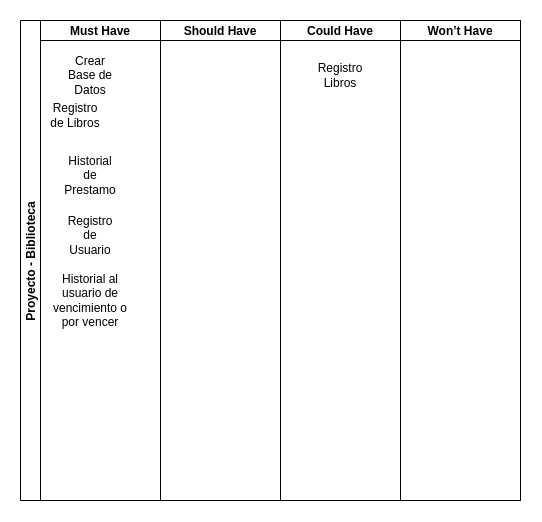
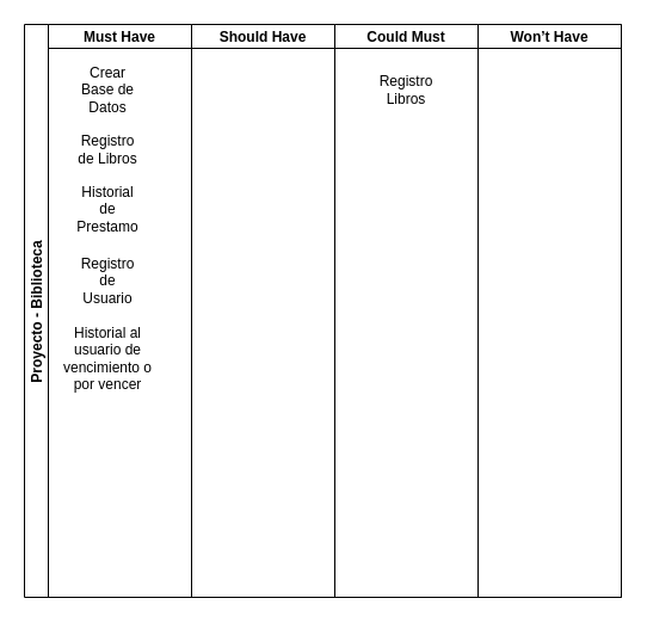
  <mxCell id="0" />
  <mxCell id="1" parent="0" />
  <mxCell id="2" value="Proyecto - Biblioteca" style="swimlane;childLayout=stackLayout;resizeParent=1;resizeParentMax=0;startSize=20;horizontal=0;horizontalStack=1;" vertex="1" parent="1"><mxGeometry x="20" y="20" width="500" height="480" as="geometry" /></mxCell>
  <mxCell id="3" value="Must Have" style="swimlane;startSize=20;" vertex="1" parent="2"><mxGeometry x="20" width="120" height="480" as="geometry" /></mxCell>
  <mxCell id="4" value="Crear Base de Datos" style="text;html=1;align=center;verticalAlign=middle;whiteSpace=wrap;rounded=0;" vertex="1" parent="3"><mxGeometry x="20" y="40" width="60" height="30" as="geometry" /></mxCell>
- <mxCell id="5" value="Registro de Libros" style="text;html=1;align=center;verticalAlign=middle;whiteSpace=wrap;rounded=0;" vertex="1" parent="3"><mxGeometry x="5" y="80" width="60" height="30" as="geometry" /></mxCell>
+ <mxCell id="5" value="Registro de Libros" style="text;html=1;align=center;verticalAlign=middle;whiteSpace=wrap;rounded=0;" vertex="1" parent="3"><mxGeometry x="20" y="90" width="60" height="30" as="geometry" /></mxCell>
  <mxCell id="6" value="Historial de Prestamo" style="text;html=1;align=center;verticalAlign=middle;whiteSpace=wrap;rounded=0;" vertex="1" parent="3"><mxGeometry x="20" y="140" width="60" height="30" as="geometry" /></mxCell>
  <mxCell id="7" value="Registro de Usuario" style="text;html=1;align=center;verticalAlign=middle;whiteSpace=wrap;rounded=0;" vertex="1" parent="3"><mxGeometry x="20" y="200" width="60" height="30" as="geometry" /></mxCell>
  <mxCell id="8" value="Historial al usuario de vencimiento o por vencer" style="text;html=1;align=center;verticalAlign=middle;whiteSpace=wrap;rounded=0;" vertex="1" parent="3"><mxGeometry x="5" y="250" width="90" height="60" as="geometry" /></mxCell>
  <mxCell id="9" value="Should Have" style="swimlane;startSize=20;" vertex="1" parent="2"><mxGeometry x="140" width="120" height="480" as="geometry" /></mxCell>
- <mxCell id="10" value="Could Have" style="swimlane;startSize=20;" vertex="1" parent="2"><mxGeometry x="260" width="120" height="480" as="geometry" /></mxCell>
+ <mxCell id="10" value="Could Must" style="swimlane;startSize=20;" vertex="1" parent="2"><mxGeometry x="260" width="120" height="480" as="geometry" /></mxCell>
  <mxCell id="11" value="Registro Libros" style="text;html=1;align=center;verticalAlign=middle;whiteSpace=wrap;rounded=0;" vertex="1" parent="10"><mxGeometry x="30" y="40" width="60" height="30" as="geometry" /></mxCell>
  <mxCell id="12" value="Won’t Have" style="swimlane;startSize=20;" vertex="1" parent="2"><mxGeometry x="380" width="120" height="480" as="geometry" /></mxCell>
